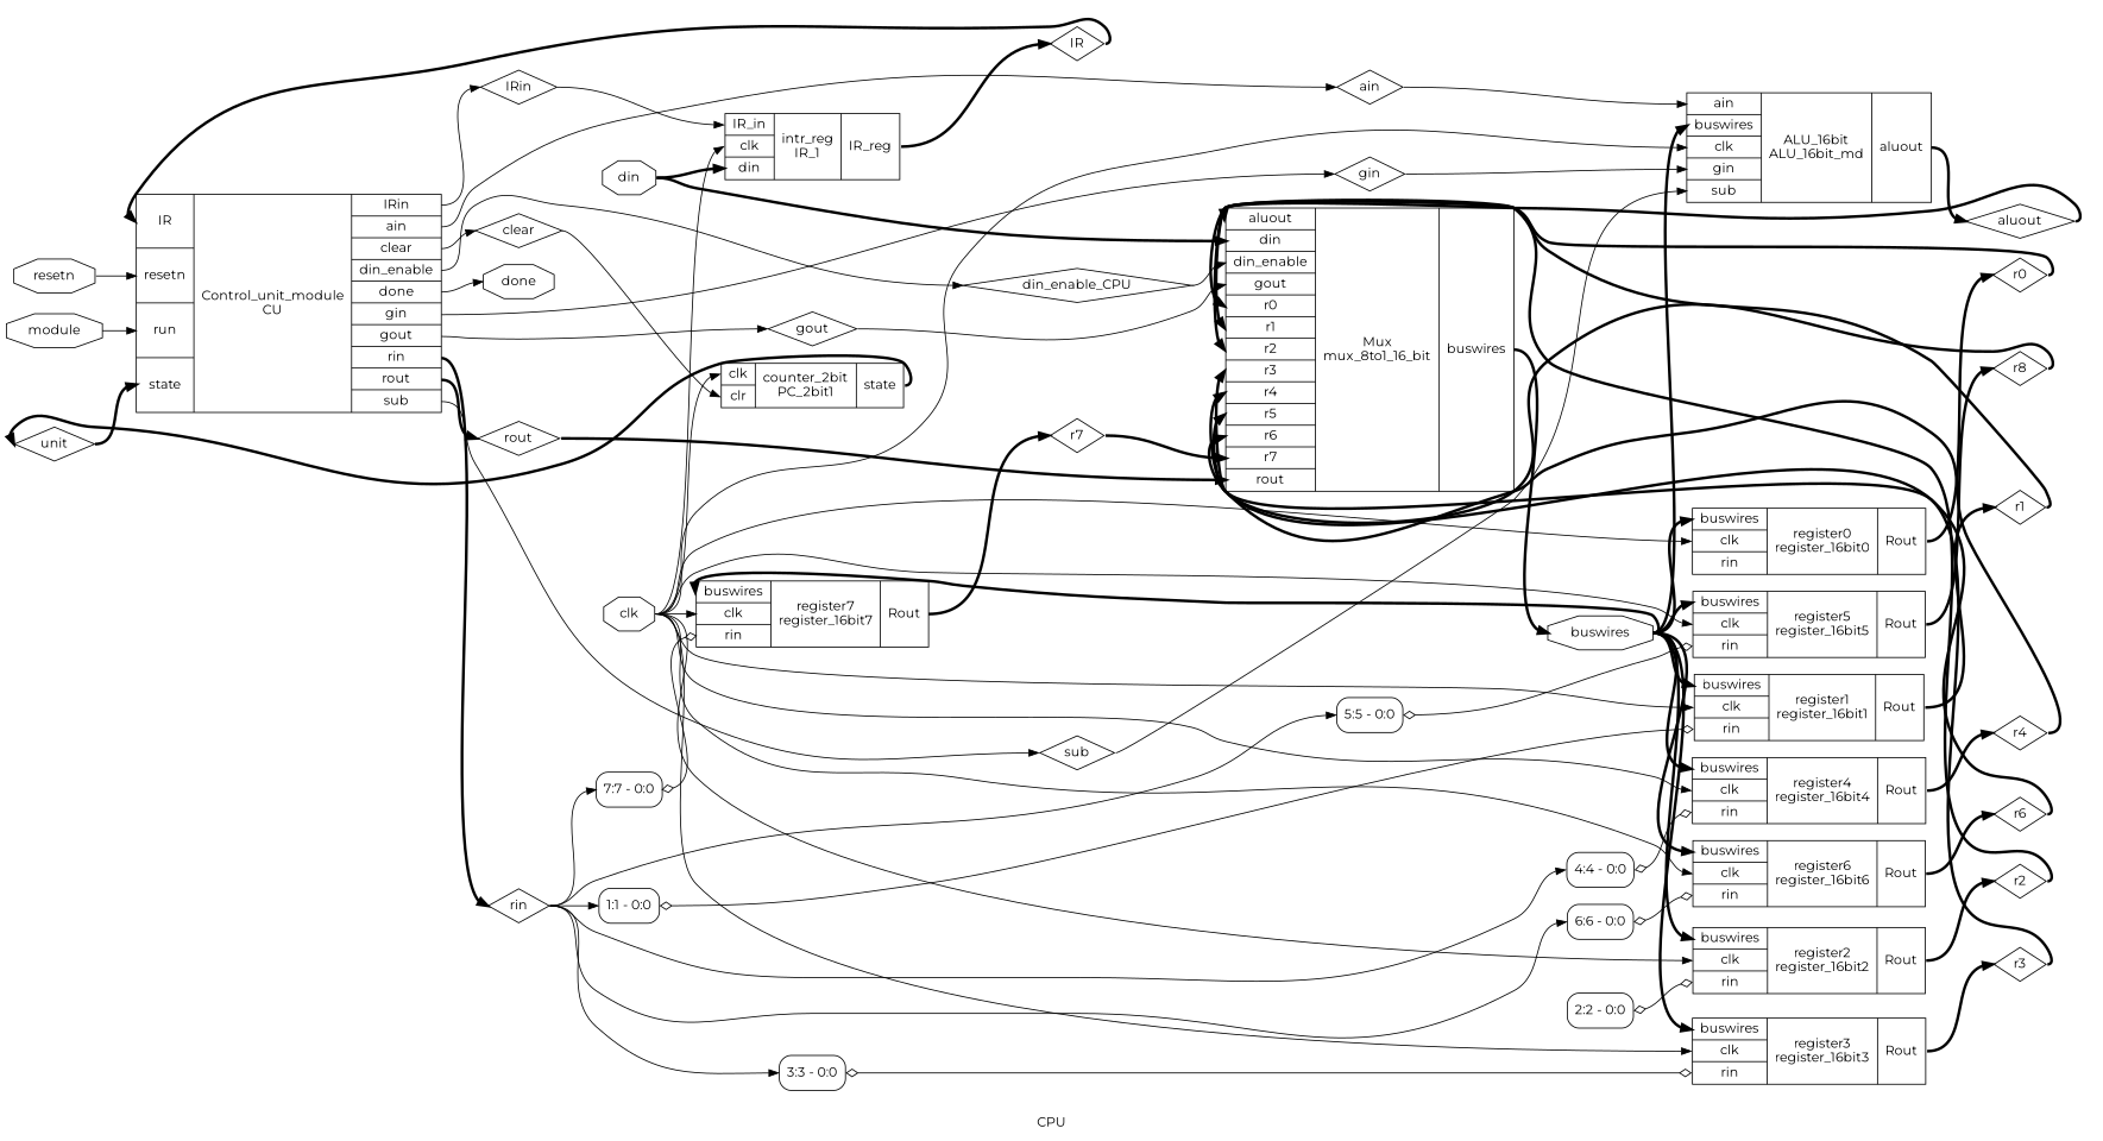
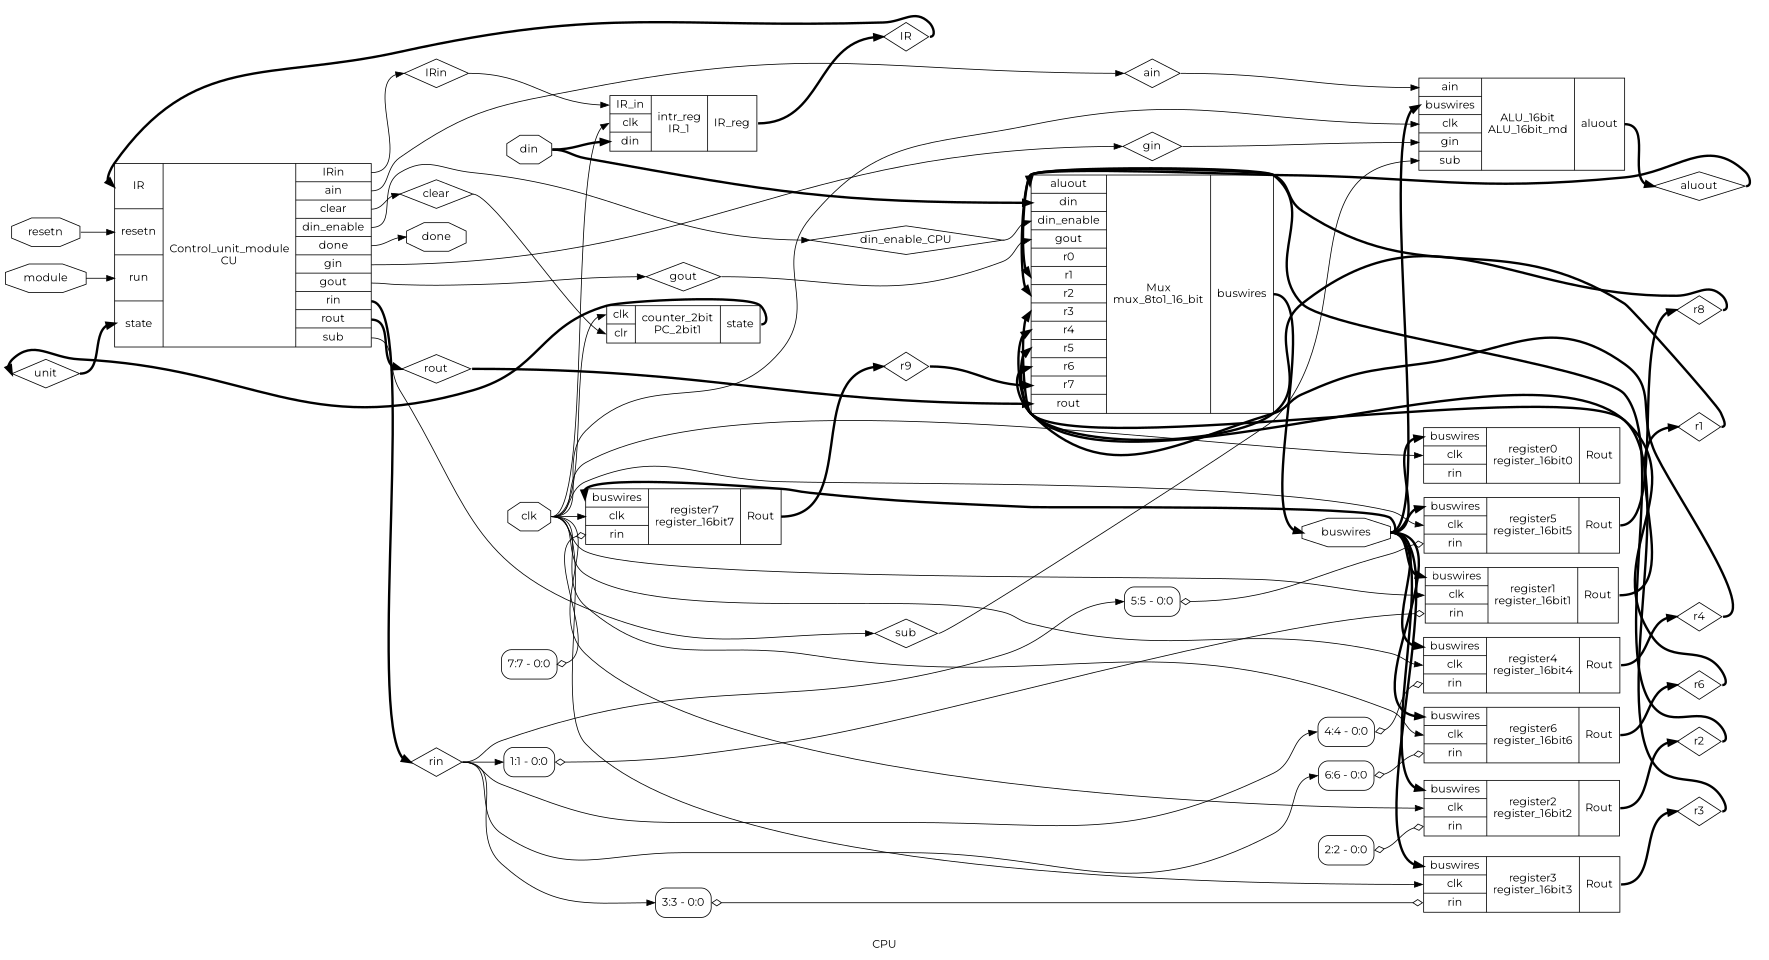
  digraph {
    fontname=Montserrat
    label=CPU
    rankdir=LR
    remincross=true
    node [color=black fontcolor=black fontname=Montserrat shape=diamond]
    edge [color=black fontcolor=black fontname=Montserrat headport=w tailport=e]
    n1 [label=unit]
    n2 [label="{{<p3> IR|<p25> resetn|<p26> run|<p1> state}|Control_unit_module\nCU|{<p4> IRin|<p9> ain|<p2> clear|<p27> din_enable|<p21> done|<p7> gin|<p18> gout|<p5> rin|<p20> rout|<p8> sub}}" shape=record color="" fontcolor=""]
    n3 [label=clear]
    n4 [label=IRin]
    n5 [label=rin]
    n6 [label=gin]
    n7 [label=sub]
    n8 [label=ain]
    n9 [label=gout]
    n10 [label=din_enable_CPU]
    n11 [label=rout]
    n12 [label=done shape=octagon]
    n13 [label="{{<p24> clk|<p29> clr}|counter_2bit\nPC_2bit1|{<p1> state}}" shape=record color="" fontcolor=""]
    n14 [label=IR]
    n15 [label="{{<p41> IR_in|<p24> clk|<p23> din}|intr_reg\nIR_1|{<p42> IR_reg}}" shape=record color="" fontcolor=""]
    n16 [label="<s0> 7:7 - 0:0 " shape=record style=rounded]
    n17 [label="<s0> 6:6 - 0:0 " shape=record style=rounded]
    n18 [label="<s0> 5:5 - 0:0 " shape=record style=rounded]
    n19 [label="<s0> 4:4 - 0:0 " shape=record style=rounded]
    n20 [label="<s0> 3:3 - 0:0 " shape=record style=rounded]
    n21 [label="<s0> 1:1 - 0:0 " shape=record style=rounded]
    n22 [label="{{<p22> buswires|<p24> clk|<p5> rin}|register7\nregister_16bit7|{<p31> Rout}}" shape=record color="" fontcolor=""]
    n23 [label="{{<p22> buswires|<p24> clk|<p5> rin}|register6\nregister_16bit6|{<p31> Rout}}" shape=record color="" fontcolor=""]
    n24 [label="{{<p22> buswires|<p24> clk|<p5> rin}|register5\nregister_16bit5|{<p31> Rout}}" shape=record color="" fontcolor=""]
    n25 [label="{{<p22> buswires|<p24> clk|<p5> rin}|register4\nregister_16bit4|{<p31> Rout}}" shape=record color="" fontcolor=""]
    n26 [label="{{<p22> buswires|<p24> clk|<p5> rin}|register3\nregister_16bit3|{<p31> Rout}}" shape=record color="" fontcolor=""]
    n27 [label="<s0> 2:2 - 0:0 " shape=record style=rounded]
    n28 [label="{{<p22> buswires|<p24> clk|<p5> rin}|register2\nregister_16bit2|{<p31> Rout}}" shape=record color="" fontcolor=""]
    n29 [label="{{<p22> buswires|<p24> clk|<p5> rin}|register1\nregister_16bit1|{<p31> Rout}}" shape=record color="" fontcolor=""]
    n30 [label=aluout]
    n31 [label="{{<p6> aluout|<p23> din|<p27> din_enable|<p18> gout|<p17> r0|<p16> r1|<p15> r2|<p14> r3|<p13> r4|<p12> r5|<p11> r6|<p10> r7|<p20> rout}|Mux\nmux_8to1_16_bit|{<p22> buswires}}" shape=record color="" fontcolor=""]
    n32 [label=buswires shape=octagon]
    n33 [label="{{<p9> ain|<p22> buswires|<p24> clk|<p7> gin|<p8> sub}|ALU_16bit\nALU_16bit_md|{<p6> aluout}}" shape=record color="" fontcolor=""]
-   n34 [label=r7]
+   n34 [label=r9]
    n35 [label=r6]
    n36 [label=r8]
    n37 [label=r4]
    n38 [label=r3]
    n39 [label=r2]
    n40 [label=r1]
-   n41 [label=r0]
    n42 [label="{{<p22> buswires|<p24> clk|<p5> rin}|register0\nregister_16bit0|{<p31> Rout}}" shape=record color="" fontcolor=""]
    n43 [label=din shape=octagon]
    n44 [label=clk shape=octagon]
    n45 [label=resetn shape=octagon]
    n46 [label=module shape=octagon]
    n1 -> n2 [headport="p1:w" style="setlinewidth(3)"]
    n2 -> n3 [tailport="p2:e"]
    n2 -> n4 [tailport="p4:e"]
    n2 -> n5 [style="setlinewidth(3)" tailport="p5:e"]
    n2 -> n6 [tailport="p7:e"]
    n2 -> n7 [tailport="p8:e"]
    n2 -> n8 [tailport="p9:e"]
    n2 -> n9 [tailport="p18:e"]
    n2 -> n10 [tailport="p27:e"]
    n2 -> n11 [style="setlinewidth(3)" tailport="p20:e"]
    n2 -> n12 [tailport="p21:e"]
    n3 -> n13 [headport="p29:w"]
    n4 -> n15 [headport="p41:w"]
-   n5 -> n16 [headport="s0:w"]
    n5 -> n17 [headport="s0:w"]
    n5 -> n18 [headport="s0:w"]
    n5 -> n19 [headport="s0:w"]
    n5 -> n20 [headport="s0:w"]
    n5 -> n21 [headport="s0:w"]
    n6 -> n33 [headport="p7:w"]
    n7 -> n33 [headport="p8:w"]
    n8 -> n33 [headport="p9:w"]
    n9 -> n31 [headport="p18:w"]
    n10 -> n31 [headport="p27:w"]
    n11 -> n31 [headport="p20:w" style="setlinewidth(3)"]
    n13 -> n1 [style="setlinewidth(3)" tailport="p1:e"]
    n14 -> n2 [headport="p3:w" style="setlinewidth(3)"]
    n15 -> n14 [style="setlinewidth(3)" tailport="p42:e"]
    n16 -> n22 [arrowhead=odiamond arrowtail=odiamond dir=both headport="p5:w"]
    n17 -> n23 [arrowhead=odiamond arrowtail=odiamond dir=both headport="p5:w"]
    n18 -> n24 [arrowhead=odiamond arrowtail=odiamond dir=both headport="p5:w"]
    n19 -> n25 [arrowhead=odiamond arrowtail=odiamond dir=both headport="p5:w"]
    n20 -> n26 [arrowhead=odiamond arrowtail=odiamond dir=both headport="p5:w"]
    n21 -> n29 [arrowhead=odiamond arrowtail=odiamond dir=both headport="p5:w"]
    n22 -> n34 [style="setlinewidth(3)" tailport="p31:e"]
    n23 -> n35 [style="setlinewidth(3)" tailport="p31:e"]
    n24 -> n36 [style="setlinewidth(3)" tailport="p31:e"]
    n25 -> n37 [style="setlinewidth(3)" tailport="p31:e"]
    n26 -> n38 [style="setlinewidth(3)" tailport="p31:e"]
    n27 -> n28 [arrowhead=odiamond arrowtail=odiamond dir=both headport="p5:w"]
    n28 -> n39 [style="setlinewidth(3)" tailport="p31:e"]
    n29 -> n40 [style="setlinewidth(3)" tailport="p31:e"]
    n30 -> n31 [headport="p6:w" style="setlinewidth(3)"]
    n31 -> n32 [style="setlinewidth(3)" tailport="p22:e"]
    n32 -> n22 [headport="p22:w" style="setlinewidth(3)"]
    n32 -> n23 [headport="p22:w" style="setlinewidth(3)"]
    n32 -> n24 [headport="p22:w" style="setlinewidth(3)"]
    n32 -> n25 [headport="p22:w" style="setlinewidth(3)"]
    n32 -> n26 [headport="p22:w" style="setlinewidth(3)"]
    n32 -> n28 [headport="p22:w" style="setlinewidth(3)"]
    n32 -> n29 [headport="p22:w" style="setlinewidth(3)"]
    n32 -> n33 [headport="p22:w" style="setlinewidth(3)"]
    n32 -> n42 [headport="p22:w" style="setlinewidth(3)"]
    n33 -> n30 [style="setlinewidth(3)" tailport="p6:e"]
    n34 -> n31 [headport="p10:w" style="setlinewidth(3)"]
    n35 -> n31 [headport="p11:w" style="setlinewidth(3)"]
    n36 -> n31 [headport="p12:w" style="setlinewidth(3)"]
    n37 -> n31 [headport="p13:w" style="setlinewidth(3)"]
    n38 -> n31 [headport="p14:w" style="setlinewidth(3)"]
    n39 -> n31 [headport="p15:w" style="setlinewidth(3)"]
    n40 -> n31 [headport="p16:w" style="setlinewidth(3)"]
-   n41 -> n31 [headport="p17:w" style="setlinewidth(3)"]
-   n42 -> n41 [style="setlinewidth(3)" tailport="p31:e"]
    n43 -> n15 [headport="p23:w" style="setlinewidth(3)"]
    n43 -> n31 [headport="p23:w" style="setlinewidth(3)"]
    n44 -> n13 [headport="p24:w"]
    n44 -> n15 [headport="p24:w"]
    n44 -> n22 [headport="p24:w"]
    n44 -> n23 [headport="p24:w"]
    n44 -> n24 [headport="p24:w"]
    n44 -> n25 [headport="p24:w"]
    n44 -> n26 [headport="p24:w"]
    n44 -> n28 [headport="p24:w"]
    n44 -> n29 [headport="p24:w"]
    n44 -> n33 [headport="p24:w"]
    n44 -> n42 [headport="p24:w"]
    n45 -> n2 [headport="p25:w"]
    n46 -> n2 [headport="p26:w"]
  }
